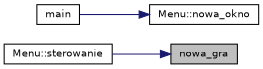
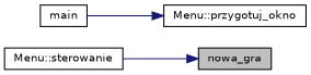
  digraph {
    rankdir=RL
    node [color=black fillcolor=white fontname=Helvetica fontsize=10 shape=record style=filled]
    edge [color=midnightblue dir=back fontname=Helvetica fontsize=10 labelfontname=Helvetica labelfontsize=10 style=solid]
    n1 [fillcolor=grey75 fontcolor=black height=0.2 label=nowa_gra width=0.4]
    n2 [height=0.2 label="Menu::sterowanie" width=0.4]
-   n3 [height=0.2 label="Menu::nowa_okno" width=0.4]
+   n3 [height=0.2 label="Menu::przygotuj_okno" width=0.4]
    n4 [height=0.2 label=main width=0.4]
    n1 -> n2
    n3 -> n4
  }
